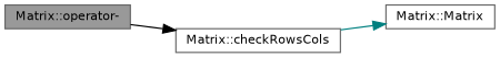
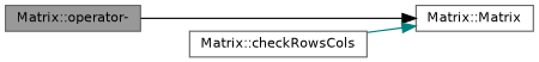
  digraph {
    rankdir=LR
    node [color=grey40 fillcolor=white fontname=Helvetica fontsize=10 shape=box style=filled]
    edge [arrowhead=normal fontname=Helvetica fontsize=10 labelfontname=Helvetica labelfontsize=10 style=solid]
    n1 [color=gray40 fillcolor=grey60 fontcolor=black height=0.2 label="Matrix::operator-" width=0.4]
    n2 [height=0.2 label="Matrix::Matrix" width=0.4]
    n3 [height=0.2 label="Matrix::checkRowsCols" width=0.4]
-   n1 -> n3 [color=black]
+   n1 -> n2 [color=black]
    n3 -> n2 [color=teal]
  }
